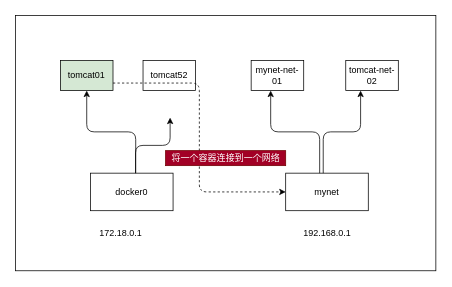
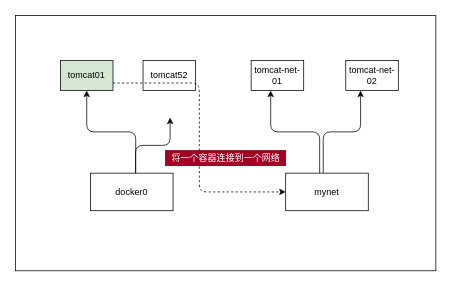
  <mxCell id="0" />
  <mxCell id="1" parent="0" />
  <mxCell id="2" value="" style="rounded=0;whiteSpace=wrap;html=1;" vertex="1" parent="1"><mxGeometry x="20" y="20" width="560" height="340" as="geometry" /></mxCell>
  <mxCell id="3" value="docker0" style="rounded=0;whiteSpace=wrap;html=1;" vertex="1" parent="1"><mxGeometry x="120" y="230" width="110" height="50" as="geometry" /></mxCell>
  <mxCell id="4" value="mynet" style="rounded=0;whiteSpace=wrap;html=1;" vertex="1" parent="1"><mxGeometry x="380" y="230" width="110" height="50" as="geometry" /></mxCell>
  <mxCell id="5" value="tomcat01" style="rounded=0;whiteSpace=wrap;html=1;fillColor=#d5e8d4;" vertex="1" parent="1"><mxGeometry x="80" y="80" width="70" height="40" as="geometry" /></mxCell>
  <mxCell id="6" value="tomcat52" style="rounded=0;whiteSpace=wrap;html=1;" vertex="1" parent="1"><mxGeometry x="190" y="80" width="70" height="40" as="geometry" /></mxCell>
- <mxCell id="7" value="mynet-net-01" style="rounded=0;whiteSpace=wrap;html=1;" vertex="1" parent="1"><mxGeometry x="334" y="80" width="70" height="40" as="geometry" /></mxCell>
+ <mxCell id="7" value="tomcat-net-01" style="rounded=0;whiteSpace=wrap;html=1;" vertex="1" parent="1"><mxGeometry x="334" y="80" width="70" height="40" as="geometry" /></mxCell>
  <mxCell id="8" value="tomcat-net-02" style="rounded=0;whiteSpace=wrap;html=1;" vertex="1" parent="1"><mxGeometry x="460" y="80" width="70" height="40" as="geometry" /></mxCell>
  <mxCell id="9" value="" style="edgeStyle=elbowEdgeStyle;elbow=vertical;endArrow=classic;html=1;entryX=0.368;entryY=0.4;entryDx=0;entryDy=0;entryPerimeter=0;" edge="1" parent="1" target="2"><mxGeometry width="50" height="50" relative="1" as="geometry"><mxPoint x="180" y="230" as="sourcePoint" /><mxPoint x="230" y="180" as="targetPoint" /></mxGeometry></mxCell>
  <mxCell id="10" value="" style="edgeStyle=elbowEdgeStyle;elbow=vertical;endArrow=classic;html=1;" edge="1" parent="1" target="5"><mxGeometry width="50" height="50" relative="1" as="geometry"><mxPoint x="180.24" y="230" as="sourcePoint" /><mxPoint x="230" y="120" as="targetPoint" /></mxGeometry></mxCell>
  <mxCell id="11" value="" style="edgeStyle=elbowEdgeStyle;elbow=vertical;endArrow=classic;html=1;" edge="1" parent="1"><mxGeometry width="50" height="50" relative="1" as="geometry"><mxPoint x="425.24" y="230" as="sourcePoint" /><mxPoint x="360" y="120" as="targetPoint" /></mxGeometry></mxCell>
  <mxCell id="12" value="" style="edgeStyle=elbowEdgeStyle;elbow=vertical;endArrow=classic;html=1;entryX=0.368;entryY=0.4;entryDx=0;entryDy=0;entryPerimeter=0;" edge="1" parent="1"><mxGeometry width="50" height="50" relative="1" as="geometry"><mxPoint x="430" y="230" as="sourcePoint" /><mxPoint x="479.76" y="120" as="targetPoint" /></mxGeometry></mxCell>
- <mxCell id="13" value="172.18.0.1" style="text;html=1;align=center;verticalAlign=middle;resizable=0;points=[];autosize=1;strokeColor=none;fillColor=none;" vertex="1" parent="1"><mxGeometry x="125" y="300" width="70" height="20" as="geometry" /></mxCell>
- <mxCell id="14" value="192.168.0.1" style="text;html=1;align=center;verticalAlign=middle;resizable=0;points=[];autosize=1;strokeColor=none;fillColor=none;" vertex="1" parent="1"><mxGeometry x="395" y="300" width="80" height="20" as="geometry" /></mxCell>
  <mxCell id="15" value="" style="edgeStyle=elbowEdgeStyle;elbow=horizontal;endArrow=classic;html=1;exitX=1;exitY=0.75;exitDx=0;exitDy=0;entryX=0;entryY=0.5;entryDx=0;entryDy=0;dashed=1;" edge="1" parent="1" source="5" target="4"><mxGeometry width="50" height="50" relative="1" as="geometry"><mxPoint x="280" y="170" as="sourcePoint" /><mxPoint x="320" y="120" as="targetPoint" /></mxGeometry></mxCell>
  <mxCell id="16" value="将一个容器连接到一个网络" style="text;html=1;align=center;verticalAlign=middle;resizable=0;points=[];autosize=1;strokeColor=#6F0000;fillColor=#a20025;fontColor=#ffffff;" vertex="1" parent="1"><mxGeometry x="220" y="200" width="160" height="20" as="geometry" /></mxCell>
